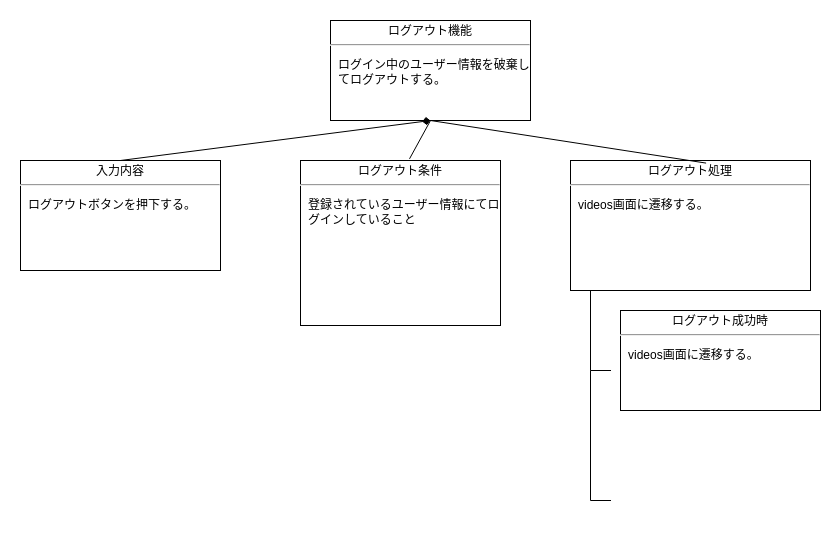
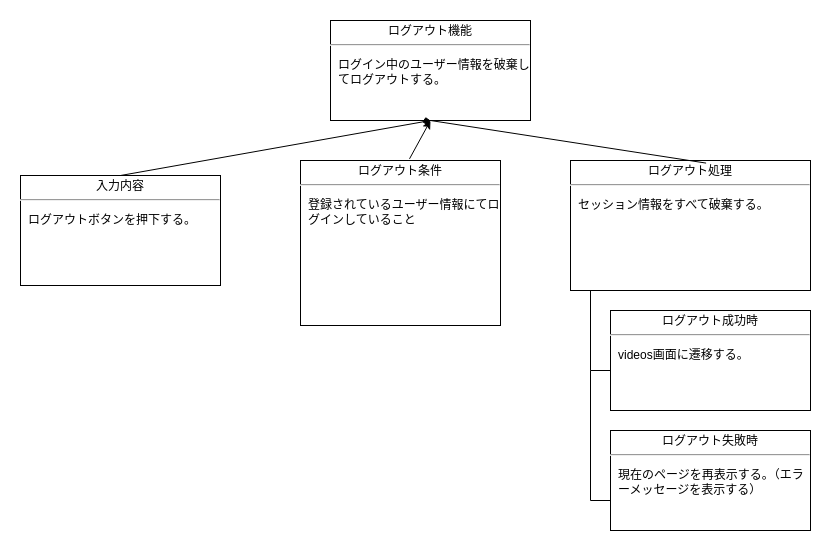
  <mxCell id="0" />
  <mxCell id="1" parent="0" />
  <mxCell id="2" value="&lt;p style=&quot;margin: 0px ; margin-top: 4px ; text-align: center&quot;&gt;ログアウト機能&lt;/p&gt;&lt;hr&gt;&lt;p&gt;&lt;/p&gt;&lt;p style=&quot;margin: 0px ; margin-left: 8px ; text-align: left&quot;&gt;ログイン中のユーザー情報を破棄してログアウトする。&lt;/p&gt;" style="shape=rect;overflow=fill;html=1;whiteSpace=wrap;align=center;" parent="1" vertex="1"><mxGeometry x="330" y="20" width="200" height="100" as="geometry" /></mxCell>
- <mxCell id="3" value="&lt;p style=&quot;margin: 0px ; margin-top: 4px ; text-align: center&quot;&gt;ログアウト成功時&lt;/p&gt;&lt;hr&gt;&lt;p&gt;&lt;/p&gt;&lt;p style=&quot;margin: 0px ; margin-left: 8px ; text-align: left&quot;&gt;videos画面に遷移する。&lt;/p&gt;" style="shape=rect;overflow=fill;html=1;whiteSpace=wrap;align=center;" parent="1" vertex="1"><mxGeometry x="620" y="310" width="200" height="100" as="geometry" /></mxCell>
- <mxCell id="4" value="&lt;p style=&quot;margin: 0px ; margin-top: 4px ; text-align: center&quot;&gt;ログアウト処理&lt;/p&gt;&lt;hr&gt;&lt;p&gt;&lt;/p&gt;&lt;p style=&quot;margin: 0px ; margin-left: 8px ; text-align: left&quot;&gt;videos画面に遷移する。&lt;/p&gt;" style="shape=rect;overflow=fill;html=1;whiteSpace=wrap;align=center;" parent="1" vertex="1"><mxGeometry x="570" y="160" width="240" height="130" as="geometry" /></mxCell>
+ <mxCell id="3" value="&lt;p style=&quot;margin: 0px ; margin-top: 4px ; text-align: center&quot;&gt;ログアウト成功時&lt;/p&gt;&lt;hr&gt;&lt;p&gt;&lt;/p&gt;&lt;p style=&quot;margin: 0px ; margin-left: 8px ; text-align: left&quot;&gt;videos画面に遷移する。&lt;/p&gt;" style="shape=rect;overflow=fill;html=1;whiteSpace=wrap;align=center;" parent="1" vertex="1"><mxGeometry x="610" y="310" width="200" height="100" as="geometry" /></mxCell>
+ <mxCell id="4" value="&lt;p style=&quot;margin: 0px ; margin-top: 4px ; text-align: center&quot;&gt;ログアウト処理&lt;/p&gt;&lt;hr&gt;&lt;p&gt;&lt;/p&gt;&lt;p style=&quot;margin: 0px ; margin-left: 8px ; text-align: left&quot;&gt;セッション情報をすべて破棄する。&lt;/p&gt;" style="shape=rect;overflow=fill;html=1;whiteSpace=wrap;align=center;" parent="1" vertex="1"><mxGeometry x="570" y="160" width="240" height="130" as="geometry" /></mxCell>
  <mxCell id="5" value="&lt;p style=&quot;margin: 0px ; margin-top: 4px ; text-align: center&quot;&gt;ログアウト条件&lt;/p&gt;&lt;hr&gt;&lt;p&gt;&lt;/p&gt;&lt;p style=&quot;margin: 0px ; margin-left: 8px ; text-align: left&quot;&gt;登録されているユーザー情報にてログインしていること&lt;/p&gt;" style="shape=rect;overflow=fill;html=1;whiteSpace=wrap;align=center;" parent="1" vertex="1"><mxGeometry x="300" y="160" width="200" height="165" as="geometry" /></mxCell>
- <mxCell id="6" value="&lt;p style=&quot;margin: 0px ; margin-top: 4px ; text-align: center&quot;&gt;入力内容&lt;/p&gt;&lt;hr&gt;&lt;p&gt;&lt;/p&gt;&lt;p style=&quot;margin: 0px ; margin-left: 8px ; text-align: left&quot;&gt;ログアウトボタンを押下する。&lt;/p&gt;" style="shape=rect;overflow=fill;html=1;whiteSpace=wrap;align=center;" parent="1" vertex="1"><mxGeometry x="20" y="160" width="200" height="110" as="geometry" /></mxCell>
+ <mxCell id="6" value="&lt;p style=&quot;margin: 0px ; margin-top: 4px ; text-align: center&quot;&gt;入力内容&lt;/p&gt;&lt;hr&gt;&lt;p&gt;&lt;/p&gt;&lt;p style=&quot;margin: 0px ; margin-left: 8px ; text-align: left&quot;&gt;ログアウトボタンを押下する。&lt;/p&gt;" style="shape=rect;overflow=fill;html=1;whiteSpace=wrap;align=center;" parent="1" vertex="1"><mxGeometry x="20" y="175" width="200" height="110" as="geometry" /></mxCell>
+ <mxCell id="7" value="&lt;p style=&quot;margin: 0px ; margin-top: 4px ; text-align: center&quot;&gt;ログアウト失敗時&lt;/p&gt;&lt;hr&gt;&lt;p&gt;&lt;/p&gt;&lt;p style=&quot;margin: 0px ; margin-left: 8px ; text-align: left&quot;&gt;現在のページを再表示する。（エラーメッセージを表示する）&lt;/p&gt;" style="shape=rect;overflow=fill;html=1;whiteSpace=wrap;align=center;" parent="1" vertex="1"><mxGeometry x="610" y="430" width="200" height="100" as="geometry" /></mxCell>
  <mxCell id="8" value="" style="endArrow=diamond;html=1;entryX=0.5;entryY=1;entryDx=0;entryDy=0;exitX=0.5;exitY=0;exitDx=0;exitDy=0;" parent="1" source="6" target="2" edge="1"><mxGeometry width="50" height="50" relative="1" as="geometry"><mxPoint x="460" y="330" as="sourcePoint" /><mxPoint x="510" y="280" as="targetPoint" /></mxGeometry></mxCell>
  <mxCell id="9" value="" style="endArrow=none;html=1;exitX=0.565;exitY=0.02;exitDx=0;exitDy=0;exitPerimeter=0;" parent="1" source="4" edge="1"><mxGeometry width="50" height="50" relative="1" as="geometry"><mxPoint x="460" y="330" as="sourcePoint" /><mxPoint x="430" y="120" as="targetPoint" /></mxGeometry></mxCell>
- <mxCell id="10" value="" style="endArrow=none;html=1;entryX=0.5;entryY=1;entryDx=0;entryDy=0;exitX=0.545;exitY=-0.01;exitDx=0;exitDy=0;exitPerimeter=0;" parent="1" source="5" target="2" edge="1"><mxGeometry width="50" height="50" relative="1" as="geometry"><mxPoint x="460" y="330" as="sourcePoint" /><mxPoint x="510" y="280" as="targetPoint" /></mxGeometry></mxCell>
+ <mxCell id="10" value="" style="endArrow=classic;html=1;entryX=0.5;entryY=1;entryDx=0;entryDy=0;exitX=0.545;exitY=-0.01;exitDx=0;exitDy=0;exitPerimeter=0;" parent="1" source="5" target="2" edge="1"><mxGeometry width="50" height="50" relative="1" as="geometry"><mxPoint x="460" y="330" as="sourcePoint" /><mxPoint x="510" y="280" as="targetPoint" /></mxGeometry></mxCell>
  <mxCell id="11" value="" style="shape=partialRectangle;whiteSpace=wrap;html=1;bottom=1;right=1;left=1;top=0;fillColor=none;routingCenterX=-0.5;direction=south;" parent="1" vertex="1"><mxGeometry x="590" y="370" width="20" height="130" as="geometry" /></mxCell>
  <mxCell id="12" value="" style="endArrow=none;html=1;exitX=0;exitY=1;exitDx=0;exitDy=0;" parent="1" source="11" edge="1"><mxGeometry width="50" height="50" relative="1" as="geometry"><mxPoint x="590" y="330" as="sourcePoint" /><mxPoint x="590" y="290" as="targetPoint" /></mxGeometry></mxCell>
